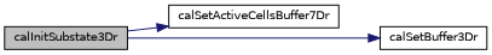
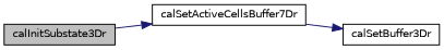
  digraph {
    rankdir=LR
    node [color=black fillcolor=white fontname=Helvetica fontsize=10 shape=record style=filled]
    edge [color=midnightblue fontname=Helvetica fontsize=10 labelfontname=Helvetica labelfontsize=10 style=solid]
    n1 [fillcolor=grey75 fontcolor=black height=0.2 label=calInitSubstate3Dr width=0.4]
    n2 [height=0.2 label=calSetActiveCellsBuffer7Dr width=0.4]
    n3 [height=0.2 label=calSetBuffer3Dr width=0.4]
    n1 -> n2
-   n1 -> n3
+   n2 -> n3
  }
